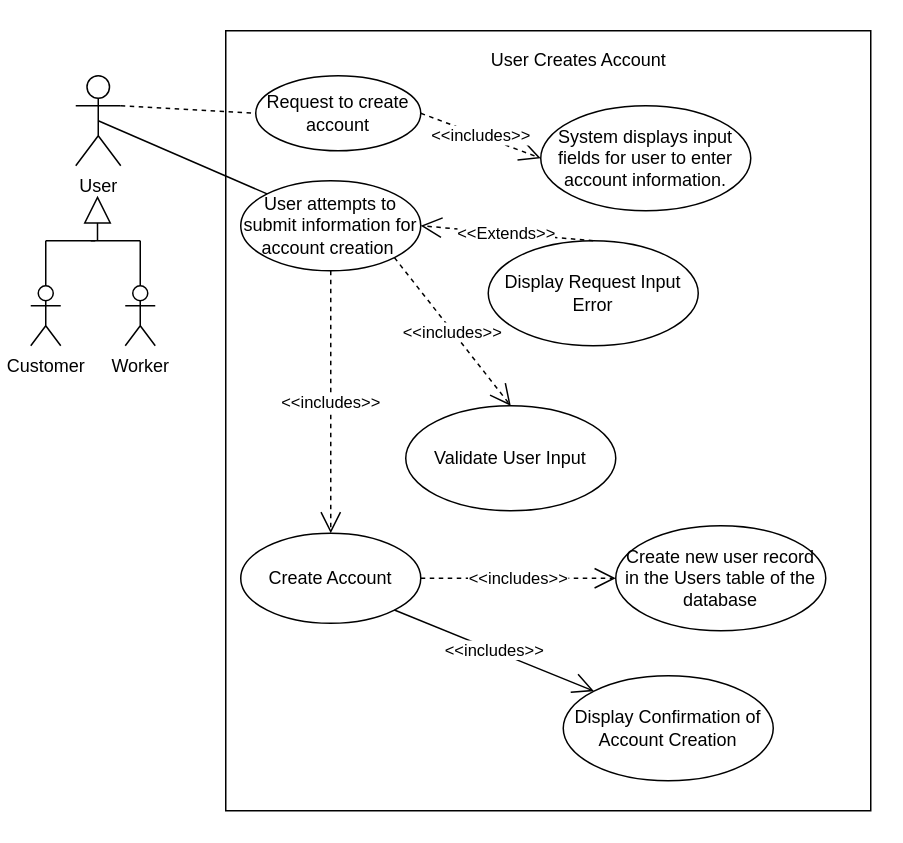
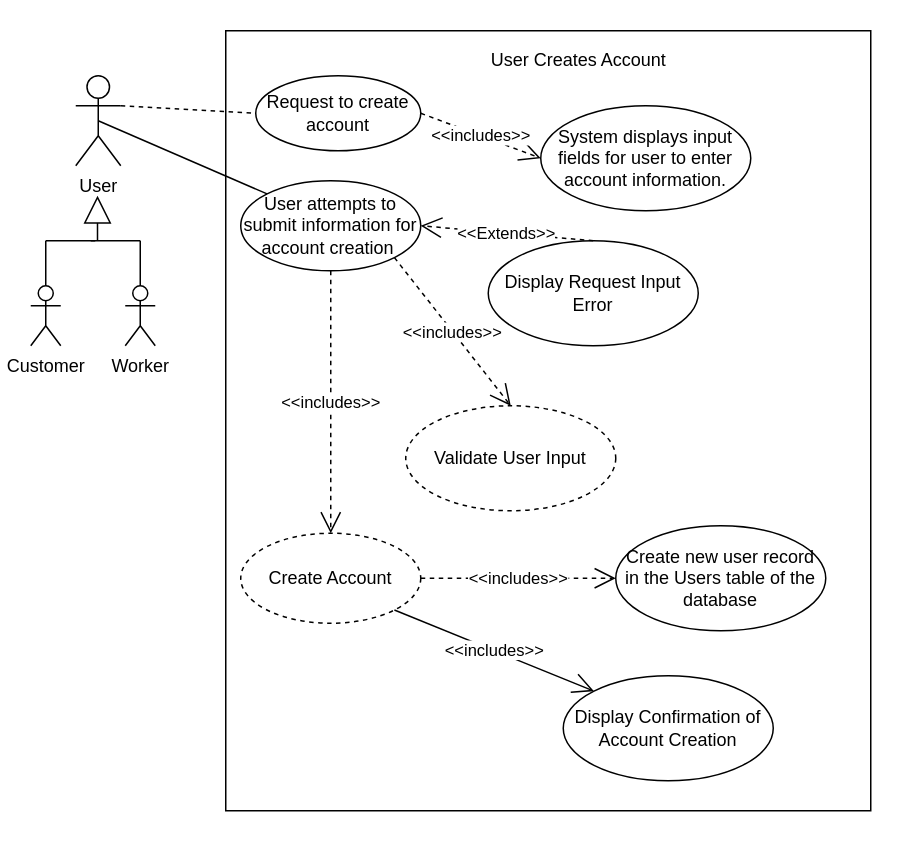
  <mxCell id="0" />
  <mxCell id="1" parent="0" />
  <mxCell id="2" value="" style="rounded=0;whiteSpace=wrap;html=1;" vertex="1" parent="1"><mxGeometry x="150" y="20" width="430" height="520" as="geometry" /></mxCell>
  <mxCell id="3" value="User" style="shape=umlActor;verticalLabelPosition=bottom;verticalAlign=top;html=1;" vertex="1" parent="1"><mxGeometry x="50" y="50" width="30" height="60" as="geometry" /></mxCell>
  <mxCell id="4" value="User Creates Account" style="text;html=1;resizable=0;autosize=1;align=center;verticalAlign=middle;points=[];fillColor=none;strokeColor=none;rounded=0;" vertex="1" parent="1"><mxGeometry x="320" y="30" width="130" height="20" as="geometry" /></mxCell>
  <mxCell id="5" value="" style="endArrow=block;endSize=16;endFill=0;html=1;rounded=0;" edge="1" parent="1"><mxGeometry width="160" relative="1" as="geometry"><mxPoint x="64.5" y="160" as="sourcePoint" /><mxPoint x="64.5" y="130" as="targetPoint" /></mxGeometry></mxCell>
  <mxCell id="6" value="Customer" style="shape=umlActor;verticalLabelPosition=bottom;verticalAlign=top;html=1;" vertex="1" parent="1"><mxGeometry y="190" width="20" height="40" as="geometry" x="20" /></mxCell>
  <mxCell id="7" value="" style="endArrow=none;html=1;rounded=0;" edge="1" parent="1"><mxGeometry width="50" height="50" relative="1" as="geometry"><mxPoint x="30" y="160" as="sourcePoint" /><mxPoint x="63" y="160" as="targetPoint" /></mxGeometry></mxCell>
  <mxCell id="8" value="" style="endArrow=none;html=1;rounded=0;" edge="1" parent="1"><mxGeometry width="50" height="50" relative="1" as="geometry"><mxPoint x="60" y="160" as="sourcePoint" /><mxPoint x="93" y="160" as="targetPoint" /></mxGeometry></mxCell>
  <mxCell id="9" value="Worker" style="shape=umlActor;verticalLabelPosition=bottom;verticalAlign=top;html=1;" vertex="1" parent="1"><mxGeometry x="83" y="190" width="20" height="40" as="geometry" /></mxCell>
  <mxCell id="10" value="" style="endArrow=none;html=1;rounded=0;exitX=0.5;exitY=0;exitDx=0;exitDy=0;exitPerimeter=0;" edge="1" parent="1" source="6"><mxGeometry width="50" height="50" relative="1" as="geometry"><mxPoint x="-50" y="200" as="sourcePoint" /><mxPoint x="30" y="160" as="targetPoint" /></mxGeometry></mxCell>
  <mxCell id="11" value="" style="endArrow=none;html=1;rounded=0;exitX=0.5;exitY=0;exitDx=0;exitDy=0;exitPerimeter=0;" edge="1" parent="1" source="9"><mxGeometry width="50" height="50" relative="1" as="geometry"><mxPoint x="105.5" y="180" as="sourcePoint" /><mxPoint x="93" y="160" as="targetPoint" /></mxGeometry></mxCell>
  <mxCell id="12" value="Request to create account" style="ellipse;whiteSpace=wrap;html=1;" vertex="1" parent="1"><mxGeometry x="170" y="50" width="110" height="50" as="geometry" /></mxCell>
  <mxCell id="13" value="User attempts to submit information for account creation&amp;nbsp;" style="ellipse;whiteSpace=wrap;html=1;" vertex="1" parent="1"><mxGeometry x="160" y="120" width="120" height="60" as="geometry" /></mxCell>
  <mxCell id="14" value="" style="endArrow=none;html=1;rounded=0;exitX=0.5;exitY=0.5;exitDx=0;exitDy=0;exitPerimeter=0;entryX=0;entryY=0;entryDx=0;entryDy=0;" edge="1" parent="1" source="3" target="13"><mxGeometry width="50" height="50" relative="1" as="geometry"><mxPoint x="180" y="160" as="sourcePoint" /><mxPoint x="230" y="110" as="targetPoint" /></mxGeometry></mxCell>
  <mxCell id="15" value="" style="endArrow=none;html=1;rounded=0;exitX=1;exitY=0.333;exitDx=0;exitDy=0;exitPerimeter=0;entryX=0;entryY=0.5;entryDx=0;entryDy=0;dashed=1;" edge="1" parent="1" source="3" target="12"><mxGeometry width="50" height="50" relative="1" as="geometry"><mxPoint x="110" y="80" as="sourcePoint" /><mxPoint x="160" y="30" as="targetPoint" /></mxGeometry></mxCell>
  <mxCell id="16" value="System displays input fields for user to enter account information." style="ellipse;whiteSpace=wrap;html=1;" vertex="1" parent="1"><mxGeometry x="360" y="70" width="140" height="70" as="geometry" /></mxCell>
  <mxCell id="17" value="&amp;lt;&amp;lt;includes&amp;gt;&amp;gt;" style="endArrow=open;endSize=12;dashed=1;html=1;rounded=0;exitX=1;exitY=0.5;exitDx=0;exitDy=0;entryX=0;entryY=0.5;entryDx=0;entryDy=0;" edge="1" parent="1" source="12" target="16"><mxGeometry width="160" relative="1" as="geometry"><mxPoint x="290" y="60" as="sourcePoint" /><mxPoint x="450" y="60" as="targetPoint" /></mxGeometry></mxCell>
  <mxCell id="18" value="Display Request Input Error" style="ellipse;whiteSpace=wrap;html=1;" vertex="1" parent="1"><mxGeometry x="325" y="160" width="140" height="70" as="geometry" /></mxCell>
  <mxCell id="19" value="&amp;lt;&amp;lt;Extends&amp;gt;&amp;gt;" style="endArrow=open;endSize=12;dashed=1;html=1;rounded=0;exitX=0.5;exitY=0;exitDx=0;exitDy=0;entryX=1;entryY=0.5;entryDx=0;entryDy=0;" edge="1" parent="1" source="18" target="13"><mxGeometry width="160" relative="1" as="geometry"><mxPoint x="260" y="220" as="sourcePoint" /><mxPoint x="420" y="220" as="targetPoint" /></mxGeometry></mxCell>
- <mxCell id="20" value="Validate User Input" style="ellipse;whiteSpace=wrap;html=1;" vertex="1" parent="1"><mxGeometry x="270" y="270" width="140" height="70" as="geometry" /></mxCell>
+ <mxCell id="20" value="Validate User Input" style="ellipse;whiteSpace=wrap;html=1;dashed=1;" vertex="1" parent="1"><mxGeometry x="270" y="270" width="140" height="70" as="geometry" /></mxCell>
  <mxCell id="21" value="&amp;lt;&amp;lt;includes&amp;gt;&amp;gt;" style="endArrow=open;endSize=12;dashed=1;html=1;rounded=0;exitX=1;exitY=1;exitDx=0;exitDy=0;entryX=0.5;entryY=0;entryDx=0;entryDy=0;" edge="1" parent="1" source="13" target="20"><mxGeometry width="160" relative="1" as="geometry"><mxPoint x="260" y="220" as="sourcePoint" /><mxPoint x="420" y="220" as="targetPoint" /></mxGeometry></mxCell>
- <mxCell id="22" value="Create Account" style="ellipse;whiteSpace=wrap;html=1;" vertex="1" parent="1"><mxGeometry x="160" y="355" width="120" height="60" as="geometry" /></mxCell>
+ <mxCell id="22" value="Create Account" style="ellipse;whiteSpace=wrap;html=1;dashed=1;" vertex="1" parent="1"><mxGeometry x="160" y="355" width="120" height="60" as="geometry" /></mxCell>
  <mxCell id="23" value="&amp;lt;&amp;lt;includes&amp;gt;&amp;gt;" style="endArrow=open;endSize=12;dashed=1;html=1;rounded=0;exitX=0.5;exitY=1;exitDx=0;exitDy=0;entryX=0.5;entryY=0;entryDx=0;entryDy=0;" edge="1" parent="1" source="13" target="22"><mxGeometry width="160" relative="1" as="geometry"><mxPoint x="170" y="200" as="sourcePoint" /><mxPoint x="330" y="200" as="targetPoint" /></mxGeometry></mxCell>
  <mxCell id="24" value="Create new user record in the Users table of the database" style="ellipse;whiteSpace=wrap;html=1;" vertex="1" parent="1"><mxGeometry x="410" y="350" width="140" height="70" as="geometry" /></mxCell>
  <mxCell id="25" value="&amp;lt;&amp;lt;includes&amp;gt;&amp;gt;" style="endArrow=open;endSize=12;dashed=1;html=1;rounded=0;exitX=1;exitY=0.5;exitDx=0;exitDy=0;entryX=0;entryY=0.5;entryDx=0;entryDy=0;" edge="1" parent="1" source="22" target="24"><mxGeometry width="160" relative="1" as="geometry"><mxPoint x="290" y="410" as="sourcePoint" /><mxPoint x="450" y="410" as="targetPoint" /></mxGeometry></mxCell>
  <mxCell id="26" value="Display Confirmation of Account Creation" style="ellipse;whiteSpace=wrap;html=1;" vertex="1" parent="1"><mxGeometry x="375" y="450" width="140" height="70" as="geometry" /></mxCell>
  <mxCell id="27" value="&amp;lt;&amp;lt;includes&amp;gt;&amp;gt;" style="endArrow=open;endSize=12;dashed=0;html=1;rounded=0;exitX=1;exitY=1;exitDx=0;exitDy=0;entryX=0;entryY=0;entryDx=0;entryDy=0;" edge="1" parent="1" source="22" target="26"><mxGeometry width="160" relative="1" as="geometry"><mxPoint x="240" y="430" as="sourcePoint" /><mxPoint x="400" y="430" as="targetPoint" /></mxGeometry></mxCell>
